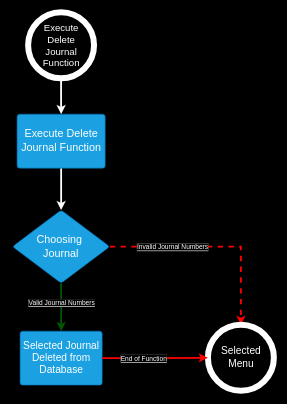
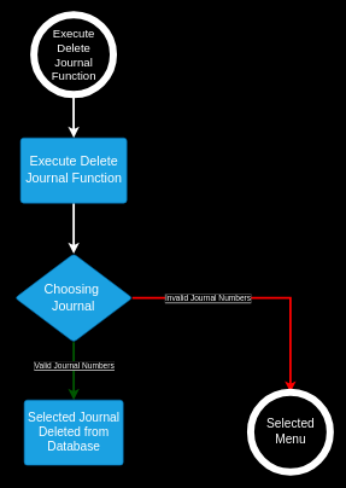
  <mxCell id="0" />
  <mxCell id="1" parent="0" />
  <mxCell id="2" style="edgeStyle=orthogonalEdgeStyle;rounded=0;orthogonalLoop=1;jettySize=auto;html=1;exitX=0.5;exitY=1;exitDx=0;exitDy=0;exitPerimeter=0;entryX=0.5;entryY=0;entryDx=0;entryDy=0;strokeColor=#FFFFFF;strokeWidth=3;" edge="1" parent="1" source="3" target="5"><mxGeometry relative="1" as="geometry" /></mxCell>
  <mxCell id="3" value="&lt;span style=&quot;color: rgb(255, 255, 255); font-size: 16px; text-wrap: wrap;&quot;&gt;Execute Delete Journal Function&lt;/span&gt;" style="verticalLabelPosition=middle;verticalAlign=middle;html=1;shape=mxgraph.flowchart.on-page_reference;fillColor=none;strokeColor=#FFFFFF;strokeWidth=10;labelPosition=center;align=center;fontSize=16;" vertex="1" parent="1"><mxGeometry x="46" y="20" width="110" height="110" as="geometry" /></mxCell>
  <mxCell id="4" style="edgeStyle=orthogonalEdgeStyle;rounded=0;orthogonalLoop=1;jettySize=auto;html=1;exitX=0.5;exitY=1;exitDx=0;exitDy=0;entryX=0.5;entryY=0;entryDx=0;entryDy=0;strokeWidth=3;strokeColor=#FFFFFF;" edge="1" parent="1" source="5" target="10"><mxGeometry relative="1" as="geometry" /></mxCell>
  <mxCell id="5" value="&lt;div style=&quot;display: flex; justify-content: center; text-align: center; align-items: baseline; line-height: 1.25; margin-top: -2px;&quot;&gt;&lt;font style=&quot;&quot;&gt;&lt;font style=&quot;font-size: 18px;&quot;&gt;Execute Delete Journal Function&lt;/font&gt;&lt;/font&gt;&lt;/div&gt;" style="html=1;overflow=block;blockSpacing=1;whiteSpace=wrap;fontSize=13;spacing=3.8;strokeColor=#006EAF;rounded=1;absoluteArcSize=1;arcSize=9;fillColor=#1ba1e2;strokeWidth=NaN;lucidId=W1av~T7v6o5Q;fontColor=#ffffff;" vertex="1" parent="1"><mxGeometry x="27.6" y="190" width="147" height="90" as="geometry" /></mxCell>
  <mxCell id="6" style="edgeStyle=orthogonalEdgeStyle;rounded=0;orthogonalLoop=1;jettySize=auto;html=1;exitX=0.5;exitY=1;exitDx=0;exitDy=0;entryX=0.5;entryY=0;entryDx=0;entryDy=0;fillColor=#008a00;strokeColor=#005700;strokeWidth=3;" edge="1" parent="1" source="10" target="11"><mxGeometry relative="1" as="geometry" /></mxCell>
  <mxCell id="7" value="&lt;span style=&quot;color: rgb(255, 255, 255); background-color: rgb(0, 0, 0);&quot;&gt;Valid Journal Numbers&lt;/span&gt;" style="edgeLabel;html=1;align=center;verticalAlign=middle;resizable=0;points=[];" vertex="1" connectable="0" parent="6"><mxGeometry x="-0.2" relative="1" as="geometry"><mxPoint as="offset" /></mxGeometry></mxCell>
- <mxCell id="8" style="edgeStyle=orthogonalEdgeStyle;rounded=0;orthogonalLoop=1;jettySize=auto;html=1;exitX=1;exitY=0.5;exitDx=0;exitDy=0;strokeColor=#FF0000;strokeWidth=3;entryX=0.5;entryY=0;entryDx=0;entryDy=0;entryPerimeter=0;dashed=1;" edge="1" parent="1" source="10" target="12"><mxGeometry relative="1" as="geometry"><mxPoint x="376" y="410" as="targetPoint" /></mxGeometry></mxCell>
+ <mxCell id="8" style="edgeStyle=orthogonalEdgeStyle;rounded=0;orthogonalLoop=1;jettySize=auto;html=1;exitX=1;exitY=0.5;exitDx=0;exitDy=0;strokeColor=#FF0000;strokeWidth=3;entryX=0.5;entryY=0;entryDx=0;entryDy=0;entryPerimeter=0;" edge="1" parent="1" source="10" target="12"><mxGeometry relative="1" as="geometry"><mxPoint x="376" y="410" as="targetPoint" /></mxGeometry></mxCell>
  <mxCell id="9" value="&lt;span style=&quot;color: rgb(255, 255, 255); background-color: rgb(0, 0, 0);&quot;&gt;Invalid Journal Numbers&lt;/span&gt;" style="edgeLabel;html=1;align=center;verticalAlign=middle;resizable=0;points=[];" vertex="1" connectable="0" parent="8"><mxGeometry x="-0.106" y="1" relative="1" as="geometry"><mxPoint x="-52" y="1" as="offset" /></mxGeometry></mxCell>
  <mxCell id="10" value="&lt;font style=&quot;font-size: 18px;&quot;&gt;Choosing&amp;nbsp;&lt;/font&gt;&lt;div&gt;&lt;font style=&quot;font-size: 18px;&quot;&gt;Journal&lt;/font&gt;&lt;/div&gt;" style="html=1;overflow=block;blockSpacing=1;whiteSpace=wrap;rhombus;fontSize=16.7;fontColor=#ffffff;spacing=3.8;strokeColor=#006EAF;rounded=1;absoluteArcSize=1;arcSize=9;fillColor=#1ba1e2;strokeWidth=NaN;lucidId=x_avSaIK2IV_;" vertex="1" parent="1"><mxGeometry x="20" y="350" width="162.2" height="122" as="geometry" /></mxCell>
  <mxCell id="11" value="Selected Journal&lt;div&gt;Deleted from Database&lt;/div&gt;" style="html=1;overflow=block;blockSpacing=1;whiteSpace=wrap;fontSize=17;spacing=3.8;strokeColor=#006EAF;rounded=1;absoluteArcSize=1;arcSize=9;fillColor=#1ba1e2;strokeWidth=NaN;lucidId=xdbvFR-ZrNtJ;fontColor=#ffffff;" vertex="1" parent="1"><mxGeometry x="32.6" y="552" width="137" height="90" as="geometry" /></mxCell>
  <mxCell id="12" value="&lt;span style=&quot;color: rgb(255, 255, 255); font-size: 17px; text-wrap: wrap;&quot;&gt;Selected Menu&lt;/span&gt;" style="verticalLabelPosition=middle;verticalAlign=middle;html=1;shape=mxgraph.flowchart.on-page_reference;fillColor=none;strokeColor=#FFFFFF;strokeWidth=10;labelPosition=center;align=center;" vertex="1" parent="1"><mxGeometry x="346" y="541.43" width="110" height="110" as="geometry" /></mxCell>
- <mxCell id="13" style="edgeStyle=orthogonalEdgeStyle;rounded=0;orthogonalLoop=1;jettySize=auto;html=1;exitX=1;exitY=0.5;exitDx=0;exitDy=0;entryX=0;entryY=0.5;entryDx=0;entryDy=0;entryPerimeter=0;strokeColor=#FF0000;strokeWidth=3;" edge="1" parent="1" source="11" target="12"><mxGeometry relative="1" as="geometry" /></mxCell>
- <mxCell id="14" value="&lt;span style=&quot;color: rgb(255, 255, 255); background-color: rgb(0, 0, 0);&quot;&gt;End of Function&lt;/span&gt;" style="edgeLabel;html=1;align=center;verticalAlign=middle;resizable=0;points=[];" vertex="1" connectable="0" parent="13"><mxGeometry x="-0.221" relative="1" as="geometry"><mxPoint as="offset" /></mxGeometry></mxCell>
